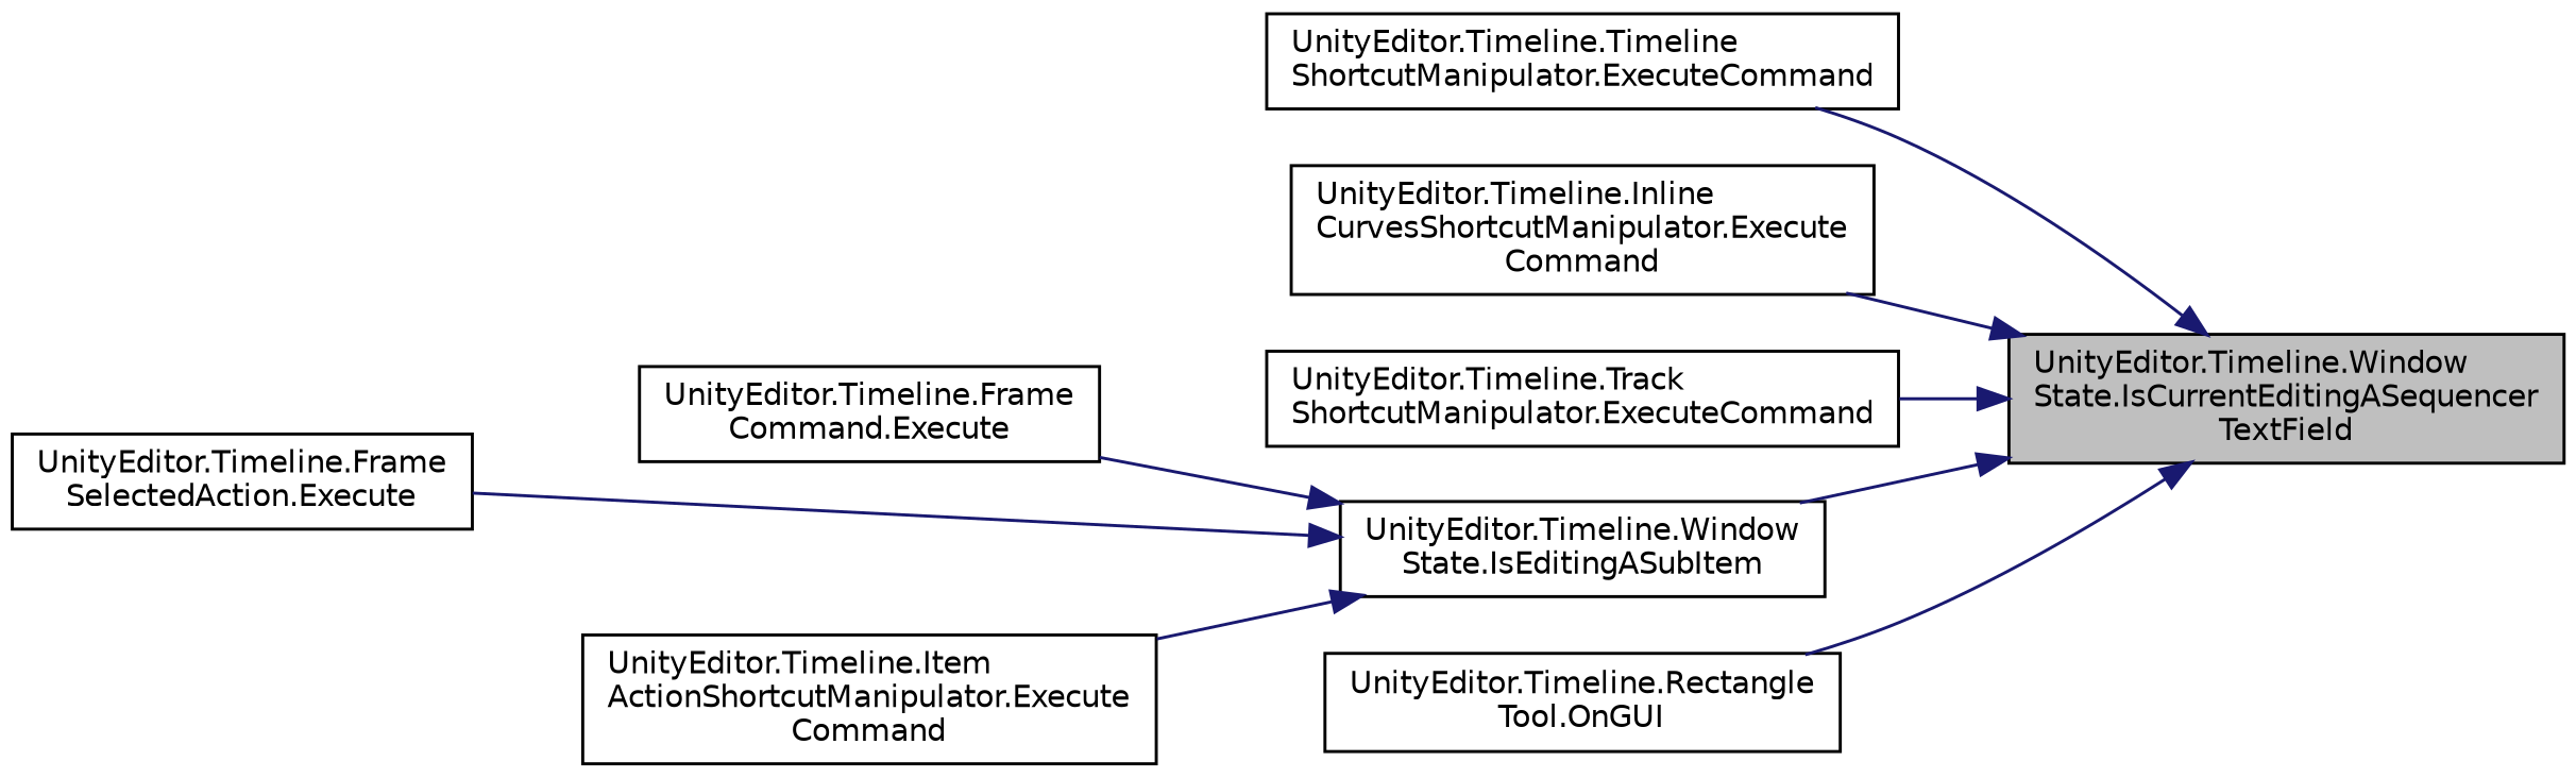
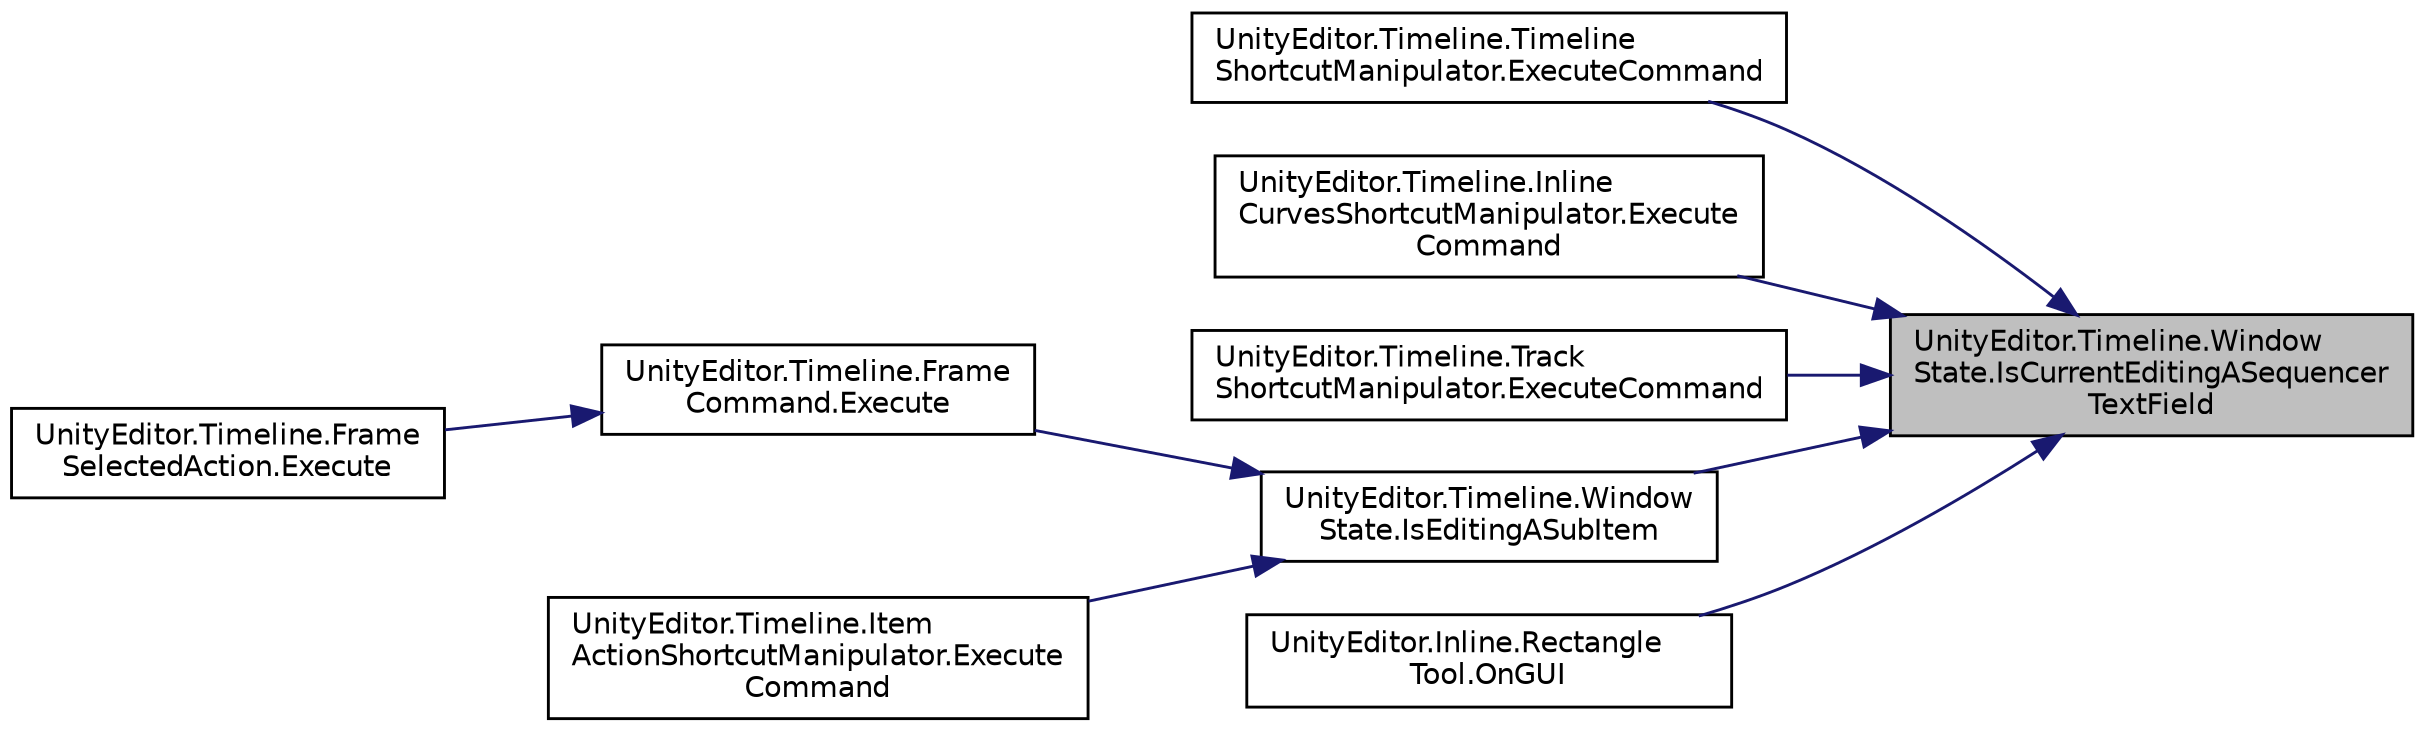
  digraph {
    rankdir=RL
    node [color=black fillcolor=white fontname=Helvetica fontsize=10 shape=record style=filled]
    edge [color=midnightblue dir=back fontname=Helvetica fontsize=10 labelfontname=Helvetica labelfontsize=10 style=solid]
    n1 [fillcolor=grey75 fontcolor=black height=0.2 label="UnityEditor.Timeline.Window\lState.IsCurrentEditingASequencer\lTextField" width=0.4]
    n2 [height=0.2 label="UnityEditor.Timeline.Timeline\lShortcutManipulator.ExecuteCommand" width=0.4]
    n3 [height=0.2 label="UnityEditor.Timeline.Inline\lCurvesShortcutManipulator.Execute\lCommand" width=0.4]
    n4 [height=0.2 label="UnityEditor.Timeline.Track\lShortcutManipulator.ExecuteCommand" width=0.4]
    n5 [height=0.2 label="UnityEditor.Timeline.Window\lState.IsEditingASubItem" width=0.4]
-   n6 [height=0.2 label="UnityEditor.Timeline.Rectangle\lTool.OnGUI" width=0.4]
+   n6 [height=0.2 label="UnityEditor.Inline.Rectangle\lTool.OnGUI" width=0.4]
    n7 [height=0.2 label="UnityEditor.Timeline.Frame\lCommand.Execute" width=0.4]
    n8 [height=0.2 label="UnityEditor.Timeline.Frame\lSelectedAction.Execute" width=0.4]
    n9 [height=0.2 label="UnityEditor.Timeline.Item\lActionShortcutManipulator.Execute\lCommand" width=0.4]
    n1 -> n2
    n1 -> n3
    n1 -> n4
    n1 -> n5
    n1 -> n6
    n5 -> n7
-   n5 -> n8
+   n7 -> n8
    n5 -> n9
  }
